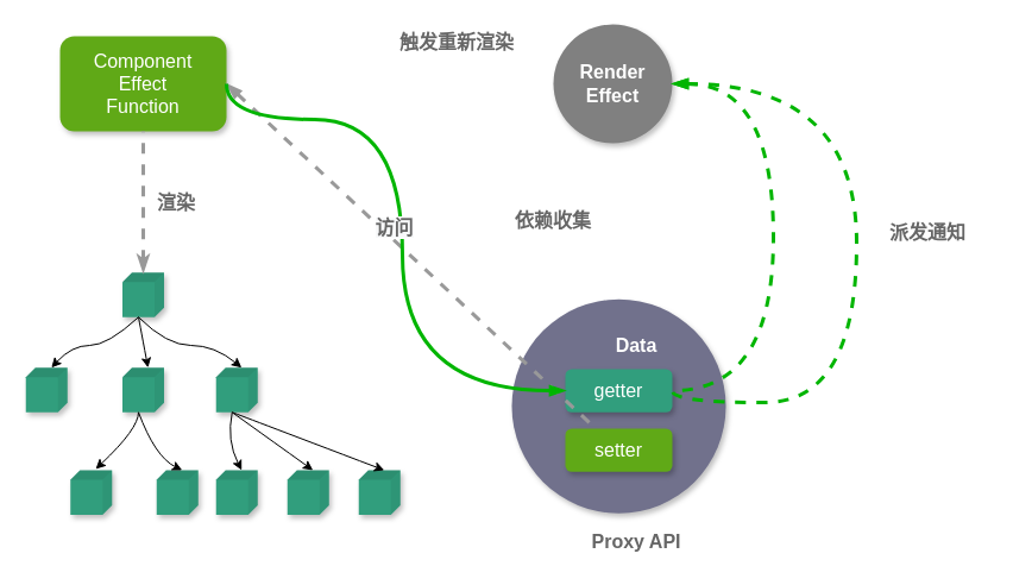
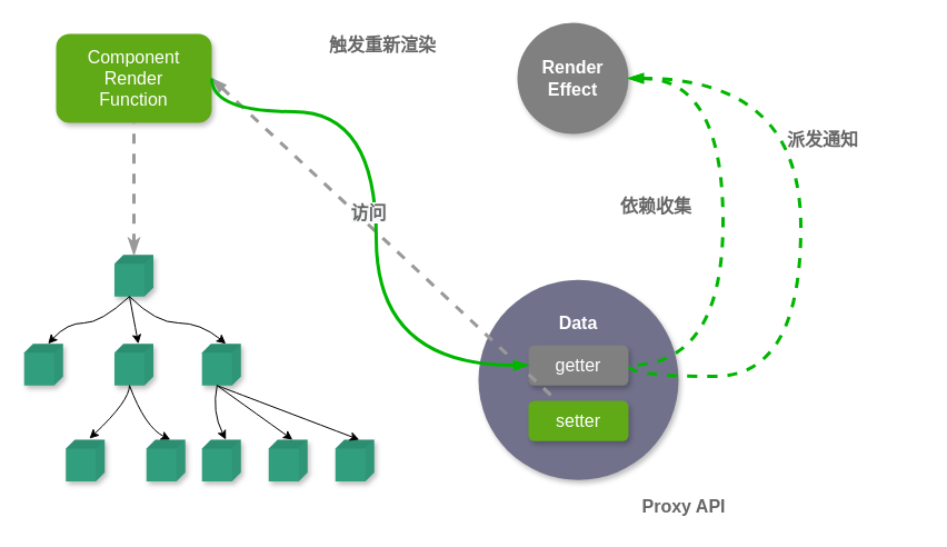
  <mxCell id="0" />
  <mxCell id="1" parent="0" />
- <mxCell id="2" value="&lt;span style=&quot;font-size: 16px&quot;&gt;Component&lt;br&gt;Effect&lt;br&gt;Function&lt;br&gt;&lt;/span&gt;" style="rounded=1;whiteSpace=wrap;html=1;glass=0;shadow=1;fillColor=#60a917;fontColor=#ffffff;strokeColor=none;" vertex="1" parent="1"><mxGeometry x="50" y="30" width="140" height="80" as="geometry" /></mxCell>
+ <mxCell id="2" value="&lt;span style=&quot;font-size: 16px&quot;&gt;Component&lt;br&gt;Render&lt;br&gt;Function&lt;br&gt;&lt;/span&gt;" style="rounded=1;whiteSpace=wrap;html=1;glass=0;shadow=1;fillColor=#60a917;fontColor=#ffffff;strokeColor=none;" vertex="1" parent="1"><mxGeometry x="50" y="30" width="140" height="80" as="geometry" /></mxCell>
  <mxCell id="3" value="" style="shape=cube;whiteSpace=wrap;html=1;boundedLbl=1;backgroundOutline=1;darkOpacity=0.05;darkOpacity2=0.1;rotation=90;size=8;shadow=1;sketch=0;fillColor=#319E7D;strokeColor=none;" vertex="1" parent="1"><mxGeometry x="20" y="310" width="37.5" height="35" as="geometry" /></mxCell>
  <mxCell id="4" value="" style="shape=cube;whiteSpace=wrap;html=1;boundedLbl=1;backgroundOutline=1;darkOpacity=0.05;darkOpacity2=0.1;rotation=90;size=8;shadow=1;sketch=0;fillColor=#319E7D;strokeColor=none;" vertex="1" parent="1"><mxGeometry x="101.25" y="230" width="37.5" height="35" as="geometry" /></mxCell>
  <mxCell id="5" value="" style="shape=cube;whiteSpace=wrap;html=1;boundedLbl=1;backgroundOutline=1;darkOpacity=0.05;darkOpacity2=0.1;rotation=90;size=8;shadow=1;sketch=0;fillColor=#319E7D;strokeColor=none;" vertex="1" parent="1"><mxGeometry x="101.25" y="310" width="37.5" height="35" as="geometry" /></mxCell>
  <mxCell id="6" value="" style="shape=cube;whiteSpace=wrap;html=1;boundedLbl=1;backgroundOutline=1;darkOpacity=0.05;darkOpacity2=0.1;rotation=90;size=8;shadow=1;sketch=0;fillColor=#319E7D;strokeColor=none;" vertex="1" parent="1"><mxGeometry x="180" y="310" width="37.5" height="35" as="geometry" /></mxCell>
  <mxCell id="7" value="" style="shape=cube;whiteSpace=wrap;html=1;boundedLbl=1;backgroundOutline=1;darkOpacity=0.05;darkOpacity2=0.1;rotation=90;size=8;shadow=1;sketch=0;fillColor=#319E7D;strokeColor=none;" vertex="1" parent="1"><mxGeometry x="57.5" y="396.25" width="37.5" height="35" as="geometry" /></mxCell>
  <mxCell id="8" value="" style="shape=cube;whiteSpace=wrap;html=1;boundedLbl=1;backgroundOutline=1;darkOpacity=0.05;darkOpacity2=0.1;rotation=90;size=8;shadow=1;sketch=0;fillColor=#319E7D;strokeColor=none;" vertex="1" parent="1"><mxGeometry x="130" y="396.25" width="37.5" height="35" as="geometry" /></mxCell>
  <mxCell id="9" value="" style="shape=cube;whiteSpace=wrap;html=1;boundedLbl=1;backgroundOutline=1;darkOpacity=0.05;darkOpacity2=0.1;rotation=90;size=8;shadow=1;sketch=0;fillColor=#319E7D;strokeColor=none;" vertex="1" parent="1"><mxGeometry x="180" y="396.25" width="37.5" height="35" as="geometry" /></mxCell>
  <mxCell id="10" value="" style="shape=cube;whiteSpace=wrap;html=1;boundedLbl=1;backgroundOutline=1;darkOpacity=0.05;darkOpacity2=0.1;rotation=90;size=8;shadow=1;sketch=0;fillColor=#319E7D;strokeColor=none;" vertex="1" parent="1"><mxGeometry x="240" y="396.25" width="37.5" height="35" as="geometry" /></mxCell>
  <mxCell id="11" value="" style="shape=cube;whiteSpace=wrap;html=1;boundedLbl=1;backgroundOutline=1;darkOpacity=0.05;darkOpacity2=0.1;rotation=90;size=8;shadow=1;sketch=0;fillColor=#319E7D;strokeColor=none;" vertex="1" parent="1"><mxGeometry x="300" y="396.25" width="37.5" height="35" as="geometry" /></mxCell>
  <mxCell id="12" value="" style="curved=1;endArrow=classic;html=1;entryX=0;entryY=0;entryDx=0;entryDy=13.5;entryPerimeter=0;exitX=0;exitY=0;exitDx=37.5;exitDy=21.5;exitPerimeter=0;" edge="1" parent="1" source="4" target="3"><mxGeometry width="50" height="50" relative="1" as="geometry"><mxPoint x="30" y="290" as="sourcePoint" /><mxPoint x="80" y="240" as="targetPoint" /><Array as="points"><mxPoint x="90" y="290" /><mxPoint x="60" y="290" /></Array></mxGeometry></mxCell>
  <mxCell id="13" value="" style="curved=1;endArrow=classic;html=1;exitX=0;exitY=0;exitDx=37.5;exitDy=21.5;exitPerimeter=0;entryX=0;entryY=0;entryDx=0;entryDy=13.5;entryPerimeter=0;" edge="1" parent="1" source="4" target="5"><mxGeometry width="50" height="50" relative="1" as="geometry"><mxPoint x="190" y="380" as="sourcePoint" /><mxPoint x="240" y="330" as="targetPoint" /><Array as="points" /></mxGeometry></mxCell>
  <mxCell id="14" value="" style="curved=1;endArrow=classic;html=1;exitX=0;exitY=0;exitDx=37.5;exitDy=21.5;exitPerimeter=0;entryX=0;entryY=0;entryDx=0;entryDy=13.5;entryPerimeter=0;" edge="1" parent="1" source="4" target="6"><mxGeometry width="50" height="50" relative="1" as="geometry"><mxPoint x="190" y="380" as="sourcePoint" /><mxPoint x="240" y="330" as="targetPoint" /><Array as="points"><mxPoint x="140" y="290" /><mxPoint x="180" y="290" /></Array></mxGeometry></mxCell>
  <mxCell id="15" value="" style="curved=1;endArrow=classic;html=1;exitX=0;exitY=0;exitDx=37.5;exitDy=21.5;exitPerimeter=0;" edge="1" parent="1" source="5"><mxGeometry width="50" height="50" relative="1" as="geometry"><mxPoint x="120" y="370" as="sourcePoint" /><mxPoint x="80" y="394" as="targetPoint" /><Array as="points"><mxPoint x="116" y="360" /></Array></mxGeometry></mxCell>
  <mxCell id="16" value="" style="curved=1;endArrow=classic;html=1;exitX=0;exitY=0;exitDx=37.5;exitDy=21.5;exitPerimeter=0;entryX=0;entryY=0;entryDx=0;entryDy=13.5;entryPerimeter=0;" edge="1" parent="1" source="6" target="9"><mxGeometry width="50" height="50" relative="1" as="geometry"><mxPoint x="190" y="370" as="sourcePoint" /><mxPoint x="154" y="417.75" as="targetPoint" /><Array as="points"><mxPoint x="190" y="370" /></Array></mxGeometry></mxCell>
  <mxCell id="17" value="" style="curved=1;endArrow=classic;html=1;exitX=0;exitY=0;exitDx=37.5;exitDy=21.5;exitPerimeter=0;entryX=0;entryY=0;entryDx=0;entryDy=13.5;entryPerimeter=0;" edge="1" parent="1" source="6" target="10"><mxGeometry width="50" height="50" relative="1" as="geometry"><mxPoint x="280" y="360" as="sourcePoint" /><mxPoint x="244" y="407.75" as="targetPoint" /><Array as="points" /></mxGeometry></mxCell>
  <mxCell id="18" value="" style="curved=1;endArrow=classic;html=1;exitX=0;exitY=0;exitDx=37.5;exitDy=21.5;exitPerimeter=0;entryX=0;entryY=0;entryDx=0;entryDy=13.5;entryPerimeter=0;" edge="1" parent="1" source="6" target="11"><mxGeometry width="50" height="50" relative="1" as="geometry"><mxPoint x="310" y="350" as="sourcePoint" /><mxPoint x="274" y="397.75" as="targetPoint" /><Array as="points" /></mxGeometry></mxCell>
  <mxCell id="19" value="" style="curved=1;endArrow=classic;html=1;exitX=0;exitY=0;exitDx=37.5;exitDy=21.5;exitPerimeter=0;entryX=0;entryY=0;entryDx=0;entryDy=13.5;entryPerimeter=0;" edge="1" parent="1" source="5" target="8"><mxGeometry width="50" height="50" relative="1" as="geometry"><mxPoint x="130" y="370" as="sourcePoint" /><mxPoint x="94" y="417.75" as="targetPoint" /><Array as="points"><mxPoint x="130" y="383.75" /></Array></mxGeometry></mxCell>
  <mxCell id="20" value="&lt;font color=&quot;#ffffff&quot;&gt;&lt;span style=&quot;font-size: 16px&quot;&gt;&lt;b&gt;Render&lt;br&gt;Effect&lt;br&gt;&lt;/b&gt;&lt;/span&gt;&lt;/font&gt;" style="ellipse;whiteSpace=wrap;html=1;aspect=fixed;shadow=1;sketch=0;fillColor=#808080;strokeColor=none;" vertex="1" parent="1"><mxGeometry x="465" y="20" width="100" height="100" as="geometry" /></mxCell>
  <mxCell id="21" value="" style="ellipse;whiteSpace=wrap;html=1;aspect=fixed;shadow=1;glass=0;sketch=0;fillColor=#71718C;strokeColor=none;" vertex="1" parent="1"><mxGeometry x="430" y="251.25" width="180" height="180" as="geometry" /></mxCell>
  <mxCell id="22" value="&lt;font color=&quot;#ffffff&quot; style=&quot;font-size: 16px&quot;&gt;setter&lt;/font&gt;" style="rounded=1;whiteSpace=wrap;html=1;shadow=1;glass=0;sketch=0;fillColor=#60a917;strokeColor=none;" vertex="1" parent="1"><mxGeometry x="475" y="360" width="90" height="36.25" as="geometry" /></mxCell>
- <mxCell id="23" value="&lt;font color=&quot;#ffffff&quot; style=&quot;font-size: 16px&quot;&gt;getter&lt;/font&gt;" style="rounded=1;whiteSpace=wrap;html=1;shadow=1;glass=0;sketch=0;fillColor=#319e7d;strokeColor=none;" vertex="1" parent="1"><mxGeometry x="475" y="310" width="90" height="36.25" as="geometry" /></mxCell>
- <mxCell id="24" value="&lt;font color=&quot;#ffffff&quot; size=&quot;1&quot;&gt;&lt;b style=&quot;font-size: 16px&quot;&gt;Data&lt;/b&gt;&lt;/font&gt;" style="text;html=1;strokeColor=none;fillColor=none;align=center;verticalAlign=middle;whiteSpace=wrap;rounded=0;shadow=1;glass=0;sketch=0;" vertex="1" parent="1"><mxGeometry x="515" y="280" width="40" height="20" as="geometry" /></mxCell>
+ <mxCell id="23" value="&lt;font color=&quot;#ffffff&quot; style=&quot;font-size: 16px&quot;&gt;getter&lt;/font&gt;" style="rounded=1;whiteSpace=wrap;html=1;shadow=1;glass=0;sketch=0;fillColor=#808080;strokeColor=none;" vertex="1" parent="1"><mxGeometry x="475" y="310" width="90" height="36.25" as="geometry" /></mxCell>
+ <mxCell id="24" value="&lt;font color=&quot;#ffffff&quot; size=&quot;1&quot;&gt;&lt;b style=&quot;font-size: 16px&quot;&gt;Data&lt;/b&gt;&lt;/font&gt;" style="text;html=1;strokeColor=none;fillColor=none;align=center;verticalAlign=middle;whiteSpace=wrap;rounded=0;shadow=1;glass=0;sketch=0;" vertex="1" parent="1"><mxGeometry x="500" y="280" width="40" height="20" as="geometry" /></mxCell>
  <mxCell id="25" value="" style="endArrow=none;dashed=1;html=1;entryX=0.5;entryY=1;entryDx=0;entryDy=0;strokeWidth=3;strokeColor=#999999;startArrow=classicThin;startFill=1;" edge="1" parent="1" source="4" target="2"><mxGeometry width="50" height="50" relative="1" as="geometry"><mxPoint x="190" y="260" as="sourcePoint" /><mxPoint x="240" y="210" as="targetPoint" /></mxGeometry></mxCell>
- <mxCell id="26" value="&lt;font color=&quot;#666666&quot;&gt;&lt;span style=&quot;font-size: 16px&quot;&gt;&lt;b&gt;渲染&lt;/b&gt;&lt;/span&gt;&lt;/font&gt;" style="text;html=1;strokeColor=none;fillColor=none;align=center;verticalAlign=middle;whiteSpace=wrap;rounded=0;shadow=1;glass=0;sketch=0;" vertex="1" parent="1"><mxGeometry x="127.5" y="160" width="40" height="20" as="geometry" /></mxCell>
  <mxCell id="27" value="" style="endArrow=none;dashed=1;html=1;strokeColor=#999999;strokeWidth=3;exitX=1;exitY=0.5;exitDx=0;exitDy=0;startArrow=blockThin;startFill=1;" edge="1" parent="1" source="2" target="22"><mxGeometry width="50" height="50" relative="1" as="geometry"><mxPoint x="190" y="260" as="sourcePoint" /><mxPoint x="240" y="210" as="targetPoint" /></mxGeometry></mxCell>
  <mxCell id="28" value="" style="endArrow=blockThin;dashed=0;html=1;strokeWidth=3;entryX=0;entryY=0.5;entryDx=0;entryDy=0;edgeStyle=orthogonalEdgeStyle;curved=1;strokeColor=#00B500;startArrow=none;startFill=0;endFill=1;exitX=1;exitY=0.5;exitDx=0;exitDy=0;" edge="1" parent="1" target="23" source="2"><mxGeometry width="50" height="50" relative="1" as="geometry"><mxPoint x="210" y="150" as="sourcePoint" /><mxPoint x="240" y="210" as="targetPoint" /><Array as="points"><mxPoint x="190" y="100" /><mxPoint x="338" y="100" /><mxPoint x="338" y="328" /></Array></mxGeometry></mxCell>
  <mxCell id="29" value="&lt;font color=&quot;#666666&quot;&gt;&lt;span style=&quot;font-size: 16px ; background-color: rgb(248 , 249 , 250)&quot;&gt;&lt;b&gt;访问&lt;/b&gt;&lt;/span&gt;&lt;/font&gt;" style="edgeLabel;html=1;align=center;verticalAlign=middle;resizable=0;points=[];" vertex="1" connectable="0" parent="28"><mxGeometry x="-0.223" y="-18" relative="1" as="geometry"><mxPoint x="10" y="57" as="offset" /></mxGeometry></mxCell>
  <mxCell id="30" value="" style="endArrow=none;dashed=1;html=1;strokeWidth=3;entryX=1;entryY=0.5;entryDx=0;entryDy=0;exitX=1;exitY=0.5;exitDx=0;exitDy=0;edgeStyle=orthogonalEdgeStyle;curved=1;startArrow=blockThin;startFill=1;fillColor=#60a917;strokeColor=#00B500;" edge="1" parent="1" source="20" target="23"><mxGeometry width="50" height="50" relative="1" as="geometry"><mxPoint x="190" y="260" as="sourcePoint" /><mxPoint x="240" y="210" as="targetPoint" /><Array as="points"><mxPoint x="650" y="70" /><mxPoint x="650" y="328" /></Array></mxGeometry></mxCell>
- <mxCell id="31" value="&lt;font color=&quot;#666666&quot;&gt;&lt;span style=&quot;font-size: 16px&quot;&gt;&lt;b&gt;Proxy API&lt;/b&gt;&lt;/span&gt;&lt;/font&gt;" style="text;html=1;strokeColor=none;fillColor=none;align=center;verticalAlign=middle;whiteSpace=wrap;rounded=0;shadow=1;glass=0;sketch=0;" vertex="1" parent="1"><mxGeometry x="410" y="440" width="250" height="30" as="geometry" /></mxCell>
- <mxCell id="32" value="&lt;font style=&quot;font-size: 16px&quot; color=&quot;#666666&quot;&gt;&lt;b&gt;依赖收集&lt;/b&gt;&lt;/font&gt;" style="text;html=1;strokeColor=none;fillColor=none;align=center;verticalAlign=middle;whiteSpace=wrap;rounded=0;shadow=1;glass=0;sketch=0;" vertex="1" parent="1"><mxGeometry x="415" y="170" width="100" height="30" as="geometry" /></mxCell>
- <mxCell id="33" value="&lt;font color=&quot;#666666&quot;&gt;&lt;span style=&quot;font-size: 16px&quot;&gt;&lt;b&gt;派发通知&lt;/b&gt;&lt;/span&gt;&lt;/font&gt;" style="text;html=1;strokeColor=none;fillColor=none;align=center;verticalAlign=middle;whiteSpace=wrap;rounded=0;shadow=1;glass=0;sketch=0;" vertex="1" parent="1"><mxGeometry x="730" y="180" width="100" height="30" as="geometry" /></mxCell>
- <mxCell id="34" value="&lt;font style=&quot;font-size: 16px&quot; color=&quot;#666666&quot;&gt;&lt;b&gt;触发重新渲染&lt;/b&gt;&lt;/font&gt;" style="text;html=1;strokeColor=none;fillColor=none;align=center;verticalAlign=middle;whiteSpace=wrap;rounded=0;shadow=1;glass=0;sketch=0;" vertex="1" parent="1"><mxGeometry x="334" y="15" width="100" height="40" as="geometry" /></mxCell>
+ <mxCell id="31" value="&lt;font color=&quot;#666666&quot;&gt;&lt;span style=&quot;font-size: 16px&quot;&gt;&lt;b&gt;Proxy API&lt;/b&gt;&lt;/span&gt;&lt;/font&gt;" style="text;html=1;strokeColor=none;fillColor=none;align=center;verticalAlign=middle;whiteSpace=wrap;rounded=0;shadow=1;glass=0;sketch=0;" vertex="1" parent="1"><mxGeometry x="490" y="440" width="250" height="30" as="geometry" /></mxCell>
+ <mxCell id="32" value="&lt;font style=&quot;font-size: 16px&quot; color=&quot;#666666&quot;&gt;&lt;b&gt;依赖收集&lt;/b&gt;&lt;/font&gt;" style="text;html=1;strokeColor=none;fillColor=none;align=center;verticalAlign=middle;whiteSpace=wrap;rounded=0;shadow=1;glass=0;sketch=0;" vertex="1" parent="1"><mxGeometry x="540" y="170" width="100" height="30" as="geometry" /></mxCell>
+ <mxCell id="33" value="&lt;font color=&quot;#666666&quot;&gt;&lt;span style=&quot;font-size: 16px&quot;&gt;&lt;b&gt;派发通知&lt;/b&gt;&lt;/span&gt;&lt;/font&gt;" style="text;html=1;strokeColor=none;fillColor=none;align=center;verticalAlign=middle;whiteSpace=wrap;rounded=0;shadow=1;glass=0;sketch=0;" vertex="1" parent="1"><mxGeometry x="690" y="110" width="100" height="30" as="geometry" /></mxCell>
+ <mxCell id="34" value="&lt;font style=&quot;font-size: 16px&quot; color=&quot;#666666&quot;&gt;&lt;b&gt;触发重新渲染&lt;/b&gt;&lt;/font&gt;" style="text;html=1;strokeColor=none;fillColor=none;align=center;verticalAlign=middle;whiteSpace=wrap;rounded=0;shadow=1;glass=0;sketch=0;" vertex="1" parent="1"><mxGeometry x="294" y="20" width="100" height="40" as="geometry" /></mxCell>
  <mxCell id="35" value="" style="endArrow=none;dashed=1;html=1;strokeWidth=3;entryX=1;entryY=0.5;entryDx=0;entryDy=0;exitX=1;exitY=0.5;exitDx=0;exitDy=0;edgeStyle=orthogonalEdgeStyle;curved=1;startArrow=blockThin;startFill=1;fillColor=#60a917;strokeColor=#00B500;" edge="1" parent="1" source="20" target="23"><mxGeometry width="50" height="50" relative="1" as="geometry"><mxPoint x="575" y="80" as="sourcePoint" /><mxPoint x="575" y="338.125" as="targetPoint" /><Array as="points"><mxPoint x="720" y="70" /><mxPoint x="720" y="338" /><mxPoint x="565" y="338" /></Array></mxGeometry></mxCell>
